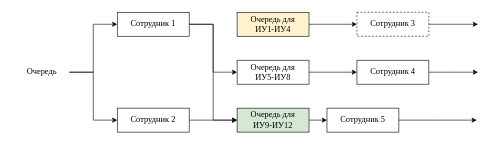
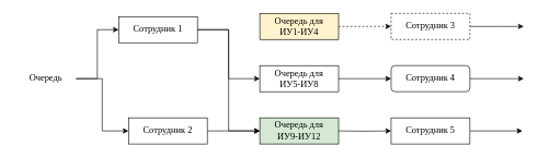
  <mxCell id="0" />
  <mxCell id="1" parent="0" />
  <mxCell id="2" style="edgeStyle=orthogonalEdgeStyle;rounded=0;orthogonalLoop=1;jettySize=auto;html=1;exitX=0;exitY=0.5;exitDx=0;exitDy=0;entryX=1;entryY=0.5;entryDx=0;entryDy=0;fontFamily=Times New Roman;fontSize=14;startArrow=classic;startFill=1;endArrow=none;endFill=0;" parent="1" source="5" target="16" edge="1"><mxGeometry relative="1" as="geometry" /></mxCell>
  <mxCell id="3" style="edgeStyle=orthogonalEdgeStyle;rounded=0;orthogonalLoop=1;jettySize=auto;html=1;exitX=1;exitY=0.5;exitDx=0;exitDy=0;entryX=0;entryY=0.5;entryDx=0;entryDy=0;" parent="1" source="5" target="18" edge="1"><mxGeometry relative="1" as="geometry" /></mxCell>
  <mxCell id="4" style="edgeStyle=orthogonalEdgeStyle;rounded=0;orthogonalLoop=1;jettySize=auto;html=1;exitX=1;exitY=0.5;exitDx=0;exitDy=0;entryX=0;entryY=0.5;entryDx=0;entryDy=0;" parent="1" source="5" target="19" edge="1"><mxGeometry relative="1" as="geometry" /></mxCell>
- <mxCell id="5" value="&lt;font style=&quot;font-size: 14px;&quot; face=&quot;Times New Roman&quot;&gt;Сотрудник 1&lt;/font&gt;" style="rounded=0;whiteSpace=wrap;html=1;" parent="1" vertex="1"><mxGeometry x="195" y="20" width="120" height="40" as="geometry" /></mxCell>
+ <mxCell id="5" value="&lt;font style=&quot;font-size: 14px;&quot; face=&quot;Times New Roman&quot;&gt;Сотрудник 1&lt;/font&gt;" style="rounded=0;whiteSpace=wrap;html=1;" parent="1" vertex="1"><mxGeometry x="180" y="25" width="120" height="40" as="geometry" /></mxCell>
  <mxCell id="6" style="edgeStyle=orthogonalEdgeStyle;rounded=0;orthogonalLoop=1;jettySize=auto;html=1;exitX=1;exitY=0.5;exitDx=0;exitDy=0;entryX=0;entryY=0.5;entryDx=0;entryDy=0;fontFamily=Times New Roman;fontSize=14;" parent="1" source="8" edge="1"><mxGeometry relative="1" as="geometry"><mxPoint x="395" y="200" as="targetPoint" /></mxGeometry></mxCell>
  <mxCell id="7" style="edgeStyle=orthogonalEdgeStyle;rounded=0;orthogonalLoop=1;jettySize=auto;html=1;exitX=0;exitY=0.5;exitDx=0;exitDy=0;fontFamily=Times New Roman;fontSize=14;startArrow=classic;startFill=1;endArrow=none;endFill=0;" parent="1" source="8" edge="1"><mxGeometry relative="1" as="geometry"><mxPoint x="115" y="120" as="targetPoint" /><Array as="points"><mxPoint x="155" y="200" /><mxPoint x="155" y="120" /></Array></mxGeometry></mxCell>
  <mxCell id="8" value="&lt;font style=&quot;font-size: 14px;&quot; face=&quot;Times New Roman&quot;&gt;Сотрудник 2&lt;br&gt;&lt;/font&gt;" style="rounded=0;whiteSpace=wrap;html=1;" parent="1" vertex="1"><mxGeometry x="195" y="180" width="120" height="40" as="geometry" /></mxCell>
  <mxCell id="9" style="edgeStyle=orthogonalEdgeStyle;rounded=0;orthogonalLoop=1;jettySize=auto;html=1;exitX=1;exitY=0.5;exitDx=0;exitDy=0;fontFamily=Times New Roman;fontSize=14;" parent="1" source="10" edge="1"><mxGeometry relative="1" as="geometry"><mxPoint x="797" y="40" as="targetPoint" /></mxGeometry></mxCell>
  <mxCell id="10" value="&lt;font style=&quot;font-size: 14px;&quot; face=&quot;Times New Roman&quot;&gt;Сотрудник 3&lt;br&gt;&lt;/font&gt;" style="rounded=0;whiteSpace=wrap;html=1;dashed=1;" parent="1" vertex="1"><mxGeometry x="595" y="20" width="120" height="40" as="geometry" /></mxCell>
  <mxCell id="11" style="edgeStyle=orthogonalEdgeStyle;rounded=0;orthogonalLoop=1;jettySize=auto;html=1;exitX=1;exitY=0.5;exitDx=0;exitDy=0;fontFamily=Times New Roman;fontSize=14;" parent="1" source="12" edge="1"><mxGeometry relative="1" as="geometry"><mxPoint x="795" y="200" as="targetPoint" /></mxGeometry></mxCell>
- <mxCell id="12" value="&lt;font style=&quot;font-size: 14px;&quot; face=&quot;Times New Roman&quot;&gt;Сотрудник 5&lt;br&gt;&lt;/font&gt;" style="rounded=0;whiteSpace=wrap;html=1;" parent="1" vertex="1"><mxGeometry x="545" y="180" width="120" height="40" as="geometry" /></mxCell>
- <mxCell id="13" style="edgeStyle=orthogonalEdgeStyle;rounded=0;orthogonalLoop=1;jettySize=auto;html=1;exitX=1;exitY=0.5;exitDx=0;exitDy=0;entryX=0;entryY=0.5;entryDx=0;entryDy=0;fontFamily=Times New Roman;fontSize=14;" parent="1" source="14" target="10" edge="1"><mxGeometry relative="1" as="geometry" /></mxCell>
+ <mxCell id="12" value="&lt;font style=&quot;font-size: 14px;&quot; face=&quot;Times New Roman&quot;&gt;Сотрудник 5&lt;br&gt;&lt;/font&gt;" style="rounded=0;whiteSpace=wrap;html=1;" parent="1" vertex="1"><mxGeometry x="595" y="180" width="120" height="40" as="geometry" /></mxCell>
+ <mxCell id="13" style="edgeStyle=orthogonalEdgeStyle;rounded=0;orthogonalLoop=1;jettySize=auto;html=1;exitX=1;exitY=0.5;exitDx=0;exitDy=0;entryX=0;entryY=0.5;entryDx=0;entryDy=0;fontFamily=Times New Roman;fontSize=14;dashed=1;" parent="1" source="14" target="10" edge="1"><mxGeometry relative="1" as="geometry" /></mxCell>
  <mxCell id="14" value="&lt;div&gt;&lt;font style=&quot;font-size: 14px;&quot; face=&quot;Times New Roman&quot;&gt;Очередь для &lt;br&gt;&lt;/font&gt;&lt;/div&gt;&lt;div&gt;&lt;font style=&quot;font-size: 14px;&quot; face=&quot;Times New Roman&quot;&gt;ИУ1-ИУ4&lt;/font&gt;&lt;/div&gt;" style="rounded=0;whiteSpace=wrap;html=1;fillColor=#fff2cc;" parent="1" vertex="1"><mxGeometry x="395" y="20" width="120" height="40" as="geometry" /></mxCell>
  <mxCell id="15" style="edgeStyle=orthogonalEdgeStyle;rounded=0;orthogonalLoop=1;jettySize=auto;html=1;exitX=1;exitY=0.5;exitDx=0;exitDy=0;entryX=0;entryY=0.5;entryDx=0;entryDy=0;fontFamily=Times New Roman;fontSize=14;" parent="1" target="12" edge="1"><mxGeometry relative="1" as="geometry"><mxPoint x="515" y="200" as="sourcePoint" /></mxGeometry></mxCell>
  <mxCell id="16" value="&lt;font style=&quot;font-size: 14px;&quot; face=&quot;Times New Roman&quot;&gt;&amp;nbsp;Очередь&lt;/font&gt;" style="rounded=0;whiteSpace=wrap;html=1;opacity=0;" parent="1" vertex="1"><mxGeometry x="20" y="100" width="95" height="40" as="geometry" /></mxCell>
  <mxCell id="17" style="edgeStyle=orthogonalEdgeStyle;rounded=0;orthogonalLoop=1;jettySize=auto;html=1;exitX=1;exitY=0.5;exitDx=0;exitDy=0;entryX=0;entryY=0.5;entryDx=0;entryDy=0;" edge="1" parent="1" source="18" target="21"><mxGeometry relative="1" as="geometry" /></mxCell>
  <mxCell id="18" value="&lt;div&gt;&lt;font style=&quot;font-size: 14px;&quot; face=&quot;Times New Roman&quot;&gt;Очередь для &lt;br&gt;&lt;/font&gt;&lt;/div&gt;&lt;div&gt;&lt;font style=&quot;font-size: 14px;&quot; face=&quot;Times New Roman&quot;&gt;ИУ5-ИУ8&lt;/font&gt;&lt;/div&gt;" style="rounded=0;whiteSpace=wrap;html=1;" parent="1" vertex="1"><mxGeometry x="395" y="100" width="120" height="40" as="geometry" /></mxCell>
  <mxCell id="19" value="&lt;div&gt;&lt;font style=&quot;font-size: 14px;&quot; face=&quot;Times New Roman&quot;&gt;Очередь для &lt;br&gt;&lt;/font&gt;&lt;/div&gt;&lt;div&gt;&lt;font style=&quot;font-size: 14px;&quot; face=&quot;Times New Roman&quot;&gt;ИУ9-ИУ12&lt;/font&gt;&lt;/div&gt;" style="rounded=0;whiteSpace=wrap;html=1;fillColor=#d5e8d4;" parent="1" vertex="1"><mxGeometry x="395" y="180" width="120" height="40" as="geometry" /></mxCell>
  <mxCell id="20" style="edgeStyle=orthogonalEdgeStyle;rounded=0;orthogonalLoop=1;jettySize=auto;html=1;exitX=1;exitY=0.5;exitDx=0;exitDy=0;" edge="1" parent="1" source="21"><mxGeometry relative="1" as="geometry"><mxPoint x="797" y="120" as="targetPoint" /></mxGeometry></mxCell>
- <mxCell id="21" value="&lt;font style=&quot;font-size: 14px;&quot; face=&quot;Times New Roman&quot;&gt;Сотрудник 4&lt;br&gt;&lt;/font&gt;" style="rounded=0;whiteSpace=wrap;html=1;" vertex="1" parent="1"><mxGeometry x="595" y="100" width="120" height="40" as="geometry" /></mxCell>
+ <mxCell id="21" value="&lt;font style=&quot;font-size: 14px;&quot; face=&quot;Times New Roman&quot;&gt;Сотрудник 4&lt;br&gt;&lt;/font&gt;" style="whiteSpace=wrap;html=1;rounded=1;" vertex="1" parent="1"><mxGeometry x="595" y="100" width="120" height="40" as="geometry" /></mxCell>
